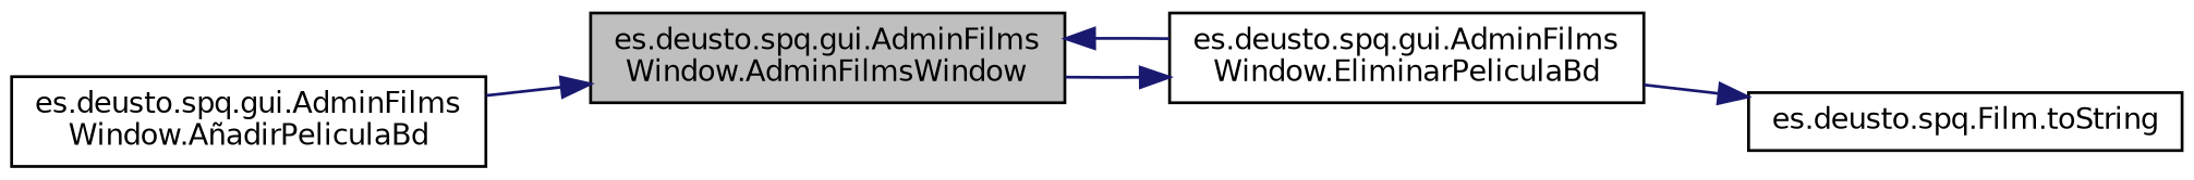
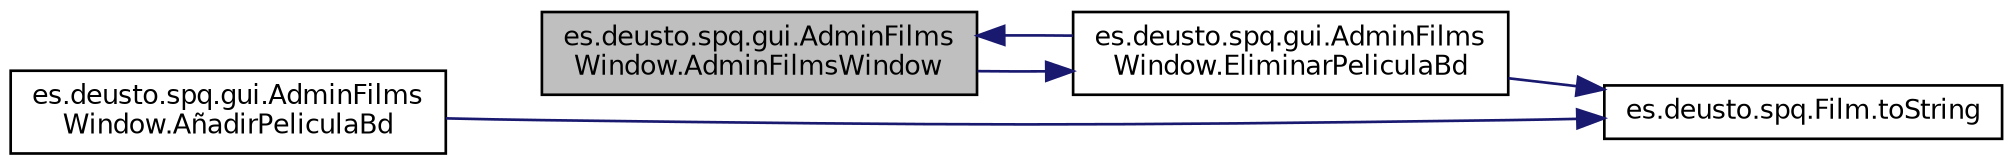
  digraph {
    rankdir=LR
    node [color=black fillcolor=white fontname=Helvetica fontsize=10 shape=record style=filled]
    edge [color=midnightblue fontname=Helvetica fontsize=10 labelfontname=Helvetica labelfontsize=10 style=solid]
    n1 [fillcolor=grey75 fontcolor=black height=0.2 label="es.deusto.spq.gui.AdminFilms\lWindow.AdminFilmsWindow" width=0.4]
    n2 [height=0.2 label="es.deusto.spq.gui.AdminFilms\lWindow.EliminarPeliculaBd" width=0.4]
    n3 [height=0.2 label="es.deusto.spq.gui.AdminFilms\lWindow.AñadirPeliculaBd" width=0.4]
    n4 [height=0.2 label="es.deusto.spq.Film.toString" width=0.4]
    n1 -> n2
    n2 -> n1
    n2 -> n4
-   n3 -> n1
+   n3 -> n4
  }
